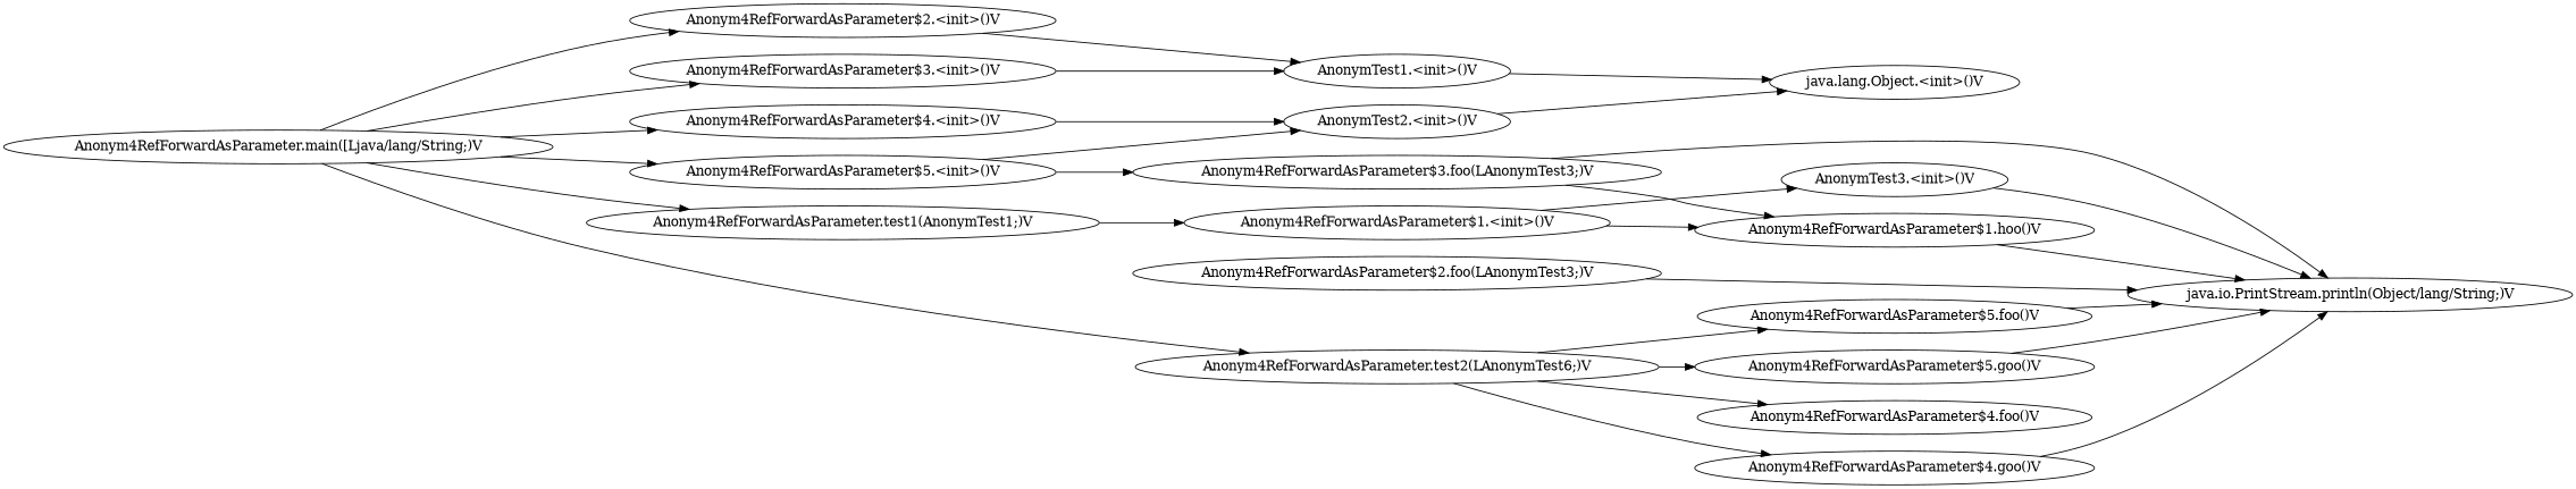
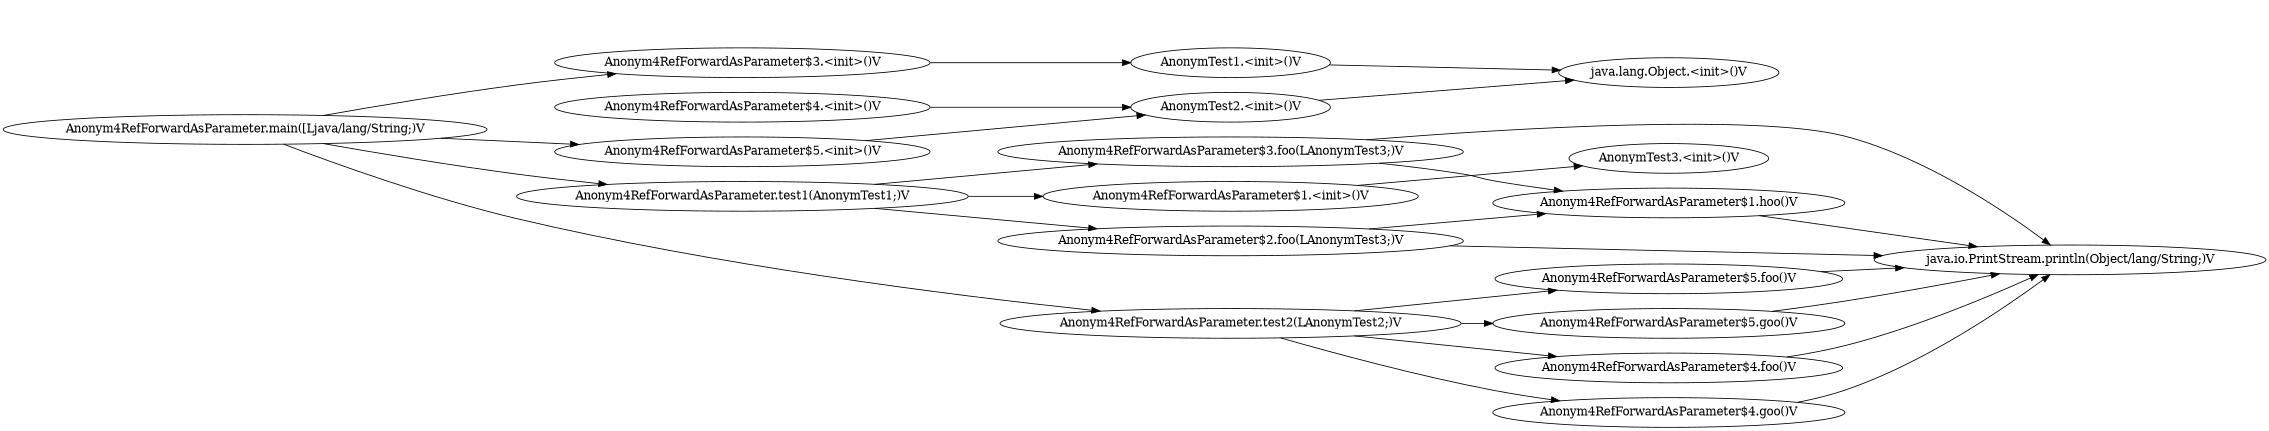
  digraph {
    rankdir=LR
    n1 [label="Anonym4RefForwardAsParameter$1.<init>()V"]
    n2 [label="AnonymTest3.<init>()V"]
    n3 [label="Anonym4RefForwardAsParameter$1.hoo()V"]
    n4 [label="java.io.PrintStream.println(Object/lang/String;)V"]
-   n5 [label="Anonym4RefForwardAsParameter$2.<init>()V"]
    n6 [label="AnonymTest1.<init>()V"]
    n7 [label="java.lang.Object.<init>()V"]
    n8 [label="Anonym4RefForwardAsParameter$2.foo(LAnonymTest3;)V"]
    n9 [label="Anonym4RefForwardAsParameter$3.<init>()V"]
    n10 [label="Anonym4RefForwardAsParameter$3.foo(LAnonymTest3;)V"]
    n11 [label="Anonym4RefForwardAsParameter$4.<init>()V"]
    n12 [label="AnonymTest2.<init>()V"]
    n13 [label="Anonym4RefForwardAsParameter$4.foo()V"]
    n14 [label="Anonym4RefForwardAsParameter$4.goo()V"]
    n15 [label="Anonym4RefForwardAsParameter$5.<init>()V"]
    n16 [label="Anonym4RefForwardAsParameter$5.foo()V"]
    n17 [label="Anonym4RefForwardAsParameter$5.goo()V"]
    n18 [label="Anonym4RefForwardAsParameter.main([Ljava/lang/String;)V"]
    n19 [label="Anonym4RefForwardAsParameter.test1(AnonymTest1;)V"]
-   n20 [label="Anonym4RefForwardAsParameter.test2(LAnonymTest6;)V"]
+   n20 [label="Anonym4RefForwardAsParameter.test2(LAnonymTest2;)V"]
    n1 -> n2
    n3 -> n4
-   n5 -> n6
    n6 -> n7
-   n1 -> n3
+   n8 -> n3
    n8 -> n4
    n9 -> n6
    n10 -> n3
    n10 -> n4
    n11 -> n12
    n12 -> n7
-   n2 -> n4
+   n13 -> n4
    n14 -> n4
    n15 -> n12
    n16 -> n4
    n17 -> n4
-   n18 -> n5
    n18 -> n9
-   n18 -> n11
    n18 -> n15
    n18 -> n19
    n18 -> n20
    n19 -> n1
-   n15 -> n10
+   n19 -> n8
+   n19 -> n10
    n20 -> n13
    n20 -> n14
    n20 -> n16
    n20 -> n17
  }
